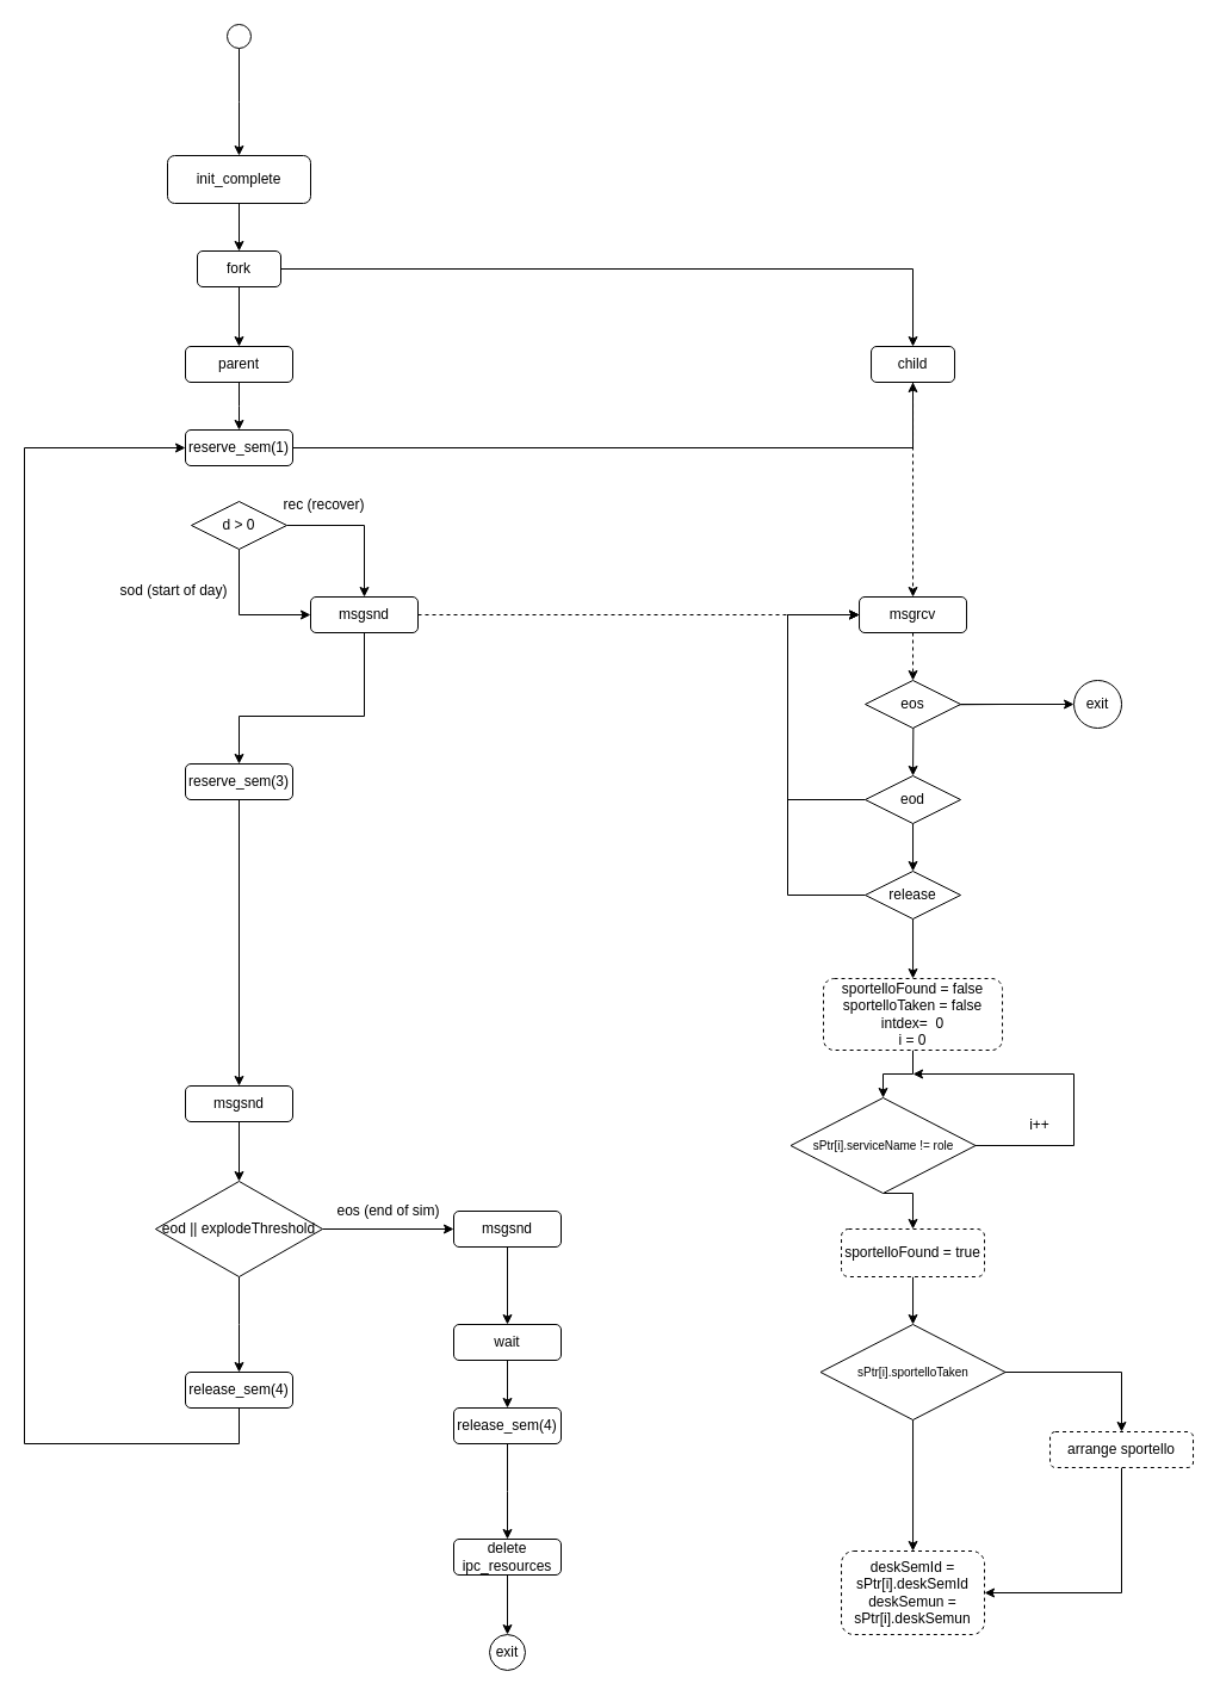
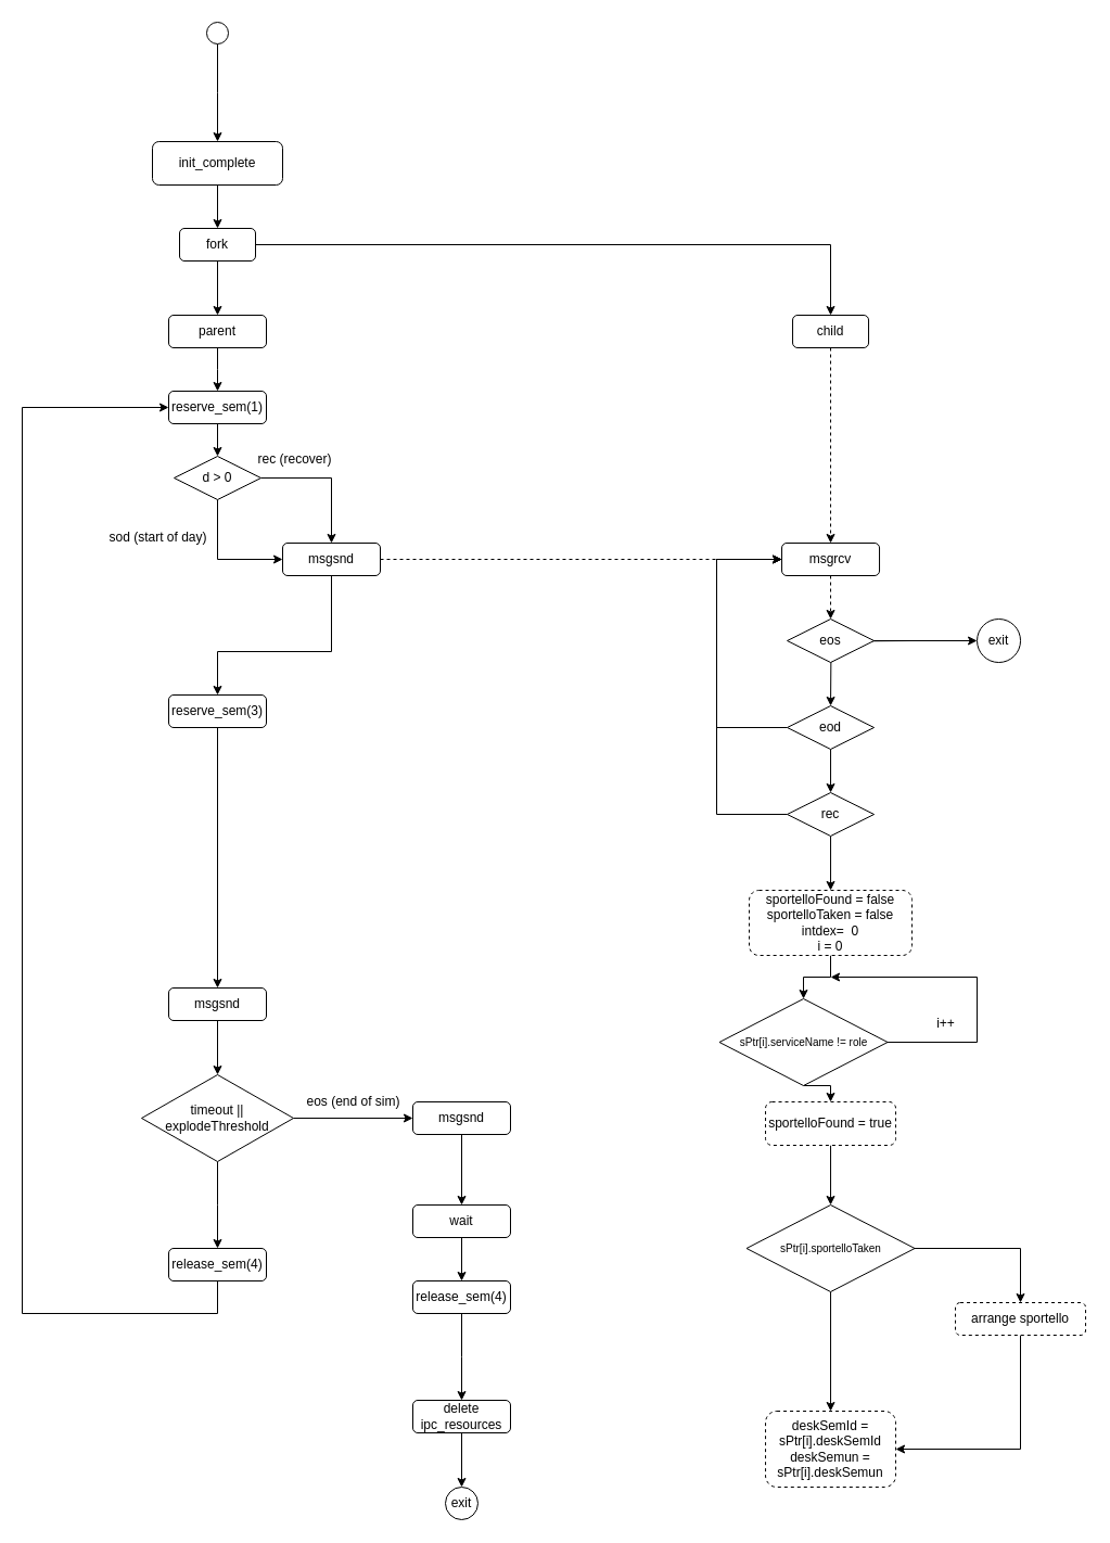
  <mxCell id="0" />
  <mxCell id="1" parent="0" />
  <mxCell id="2" style="edgeStyle=orthogonalEdgeStyle;rounded=0;orthogonalLoop=1;jettySize=auto;html=1;" edge="1" parent="1" source="3"><mxGeometry relative="1" as="geometry"><mxPoint x="200" y="130" as="targetPoint" /></mxGeometry></mxCell>
  <mxCell id="3" value="" style="ellipse;whiteSpace=wrap;html=1;aspect=fixed;" vertex="1" parent="1"><mxGeometry x="190" y="20" width="20" height="20" as="geometry" /></mxCell>
  <mxCell id="4" style="edgeStyle=orthogonalEdgeStyle;rounded=0;orthogonalLoop=1;jettySize=auto;html=1;" edge="1" parent="1" source="5" target="8"><mxGeometry relative="1" as="geometry"><mxPoint x="200" y="210" as="targetPoint" /></mxGeometry></mxCell>
  <mxCell id="5" value="init_complete" style="rounded=1;whiteSpace=wrap;html=1;" vertex="1" parent="1"><mxGeometry x="140" y="130" width="120" height="40" as="geometry" /></mxCell>
  <mxCell id="6" style="edgeStyle=orthogonalEdgeStyle;rounded=0;orthogonalLoop=1;jettySize=auto;html=1;" edge="1" parent="1" source="8" target="10"><mxGeometry relative="1" as="geometry"><mxPoint x="200" y="300" as="targetPoint" /></mxGeometry></mxCell>
  <mxCell id="7" style="edgeStyle=orthogonalEdgeStyle;rounded=0;orthogonalLoop=1;jettySize=auto;html=1;entryX=0.5;entryY=0;entryDx=0;entryDy=0;" edge="1" parent="1" source="8" target="12"><mxGeometry relative="1" as="geometry"><mxPoint x="460" y="225" as="targetPoint" /></mxGeometry></mxCell>
  <mxCell id="8" value="fork" style="rounded=1;whiteSpace=wrap;html=1;" vertex="1" parent="1"><mxGeometry x="165" y="210" width="70" height="30" as="geometry" /></mxCell>
  <mxCell id="9" style="edgeStyle=orthogonalEdgeStyle;rounded=0;orthogonalLoop=1;jettySize=auto;html=1;" edge="1" parent="1" source="10"><mxGeometry relative="1" as="geometry"><mxPoint x="200" y="360" as="targetPoint" /></mxGeometry></mxCell>
  <mxCell id="10" value="parent" style="rounded=1;whiteSpace=wrap;html=1;" vertex="1" parent="1"><mxGeometry x="155" y="290" width="90" height="30" as="geometry" /></mxCell>
  <mxCell id="11" style="edgeStyle=orthogonalEdgeStyle;rounded=0;orthogonalLoop=1;jettySize=auto;html=1;dashed=1;entryX=0.5;entryY=0;entryDx=0;entryDy=0;" edge="1" parent="1" source="12" target="13"><mxGeometry relative="1" as="geometry"><mxPoint x="765.04" y="370" as="targetPoint" /></mxGeometry></mxCell>
  <mxCell id="12" value="child" style="rounded=1;whiteSpace=wrap;html=1;" vertex="1" parent="1"><mxGeometry x="730.04" y="290" width="70" height="30" as="geometry" /></mxCell>
  <mxCell id="13" value="msgrcv" style="rounded=1;whiteSpace=wrap;html=1;" vertex="1" parent="1"><mxGeometry x="720.04" y="500" width="90" height="30" as="geometry" /></mxCell>
- <mxCell id="14" style="edgeStyle=orthogonalEdgeStyle;rounded=0;orthogonalLoop=1;jettySize=auto;html=1;" edge="1" parent="1" source="15" target="12"><mxGeometry relative="1" as="geometry" /></mxCell>
+ <mxCell id="14" style="edgeStyle=orthogonalEdgeStyle;rounded=0;orthogonalLoop=1;jettySize=auto;html=1;entryX=0.5;entryY=0;entryDx=0;entryDy=0;" edge="1" parent="1" source="15" target="28"><mxGeometry relative="1" as="geometry" /></mxCell>
  <mxCell id="15" value="reserve_sem(1)" style="rounded=1;whiteSpace=wrap;html=1;" vertex="1" parent="1"><mxGeometry x="155" y="360" width="90" height="30" as="geometry" /></mxCell>
  <mxCell id="16" style="edgeStyle=orthogonalEdgeStyle;rounded=0;orthogonalLoop=1;jettySize=auto;html=1;entryX=0;entryY=0.5;entryDx=0;entryDy=0;dashed=1;" edge="1" parent="1" source="18" target="13"><mxGeometry relative="1" as="geometry" /></mxCell>
  <mxCell id="17" style="edgeStyle=orthogonalEdgeStyle;rounded=0;orthogonalLoop=1;jettySize=auto;html=1;entryX=0.5;entryY=0;entryDx=0;entryDy=0;exitX=0.5;exitY=1;exitDx=0;exitDy=0;" edge="1" parent="1" source="18" target="20"><mxGeometry relative="1" as="geometry"><mxPoint x="305" y="590" as="sourcePoint" /><Array as="points"><mxPoint x="305" y="600" /><mxPoint x="200" y="600" /></Array></mxGeometry></mxCell>
  <mxCell id="18" value="msgsnd" style="rounded=1;whiteSpace=wrap;html=1;" vertex="1" parent="1"><mxGeometry x="260" y="500" width="90" height="30" as="geometry" /></mxCell>
  <mxCell id="19" style="edgeStyle=orthogonalEdgeStyle;rounded=0;orthogonalLoop=1;jettySize=auto;html=1;" edge="1" parent="1" source="20" target="22"><mxGeometry relative="1" as="geometry" /></mxCell>
  <mxCell id="20" value="reserve_sem(3)" style="rounded=1;whiteSpace=wrap;html=1;" vertex="1" parent="1"><mxGeometry x="155" y="640" width="90" height="30" as="geometry" /></mxCell>
  <mxCell id="21" style="edgeStyle=orthogonalEdgeStyle;rounded=0;orthogonalLoop=1;jettySize=auto;html=1;" edge="1" parent="1" source="22" target="25"><mxGeometry relative="1" as="geometry"><mxPoint x="200" y="990" as="targetPoint" /></mxGeometry></mxCell>
  <mxCell id="22" value="msgsnd" style="rounded=1;whiteSpace=wrap;html=1;" vertex="1" parent="1"><mxGeometry x="155" y="910" width="90" height="30" as="geometry" /></mxCell>
  <mxCell id="23" style="edgeStyle=orthogonalEdgeStyle;rounded=0;orthogonalLoop=1;jettySize=auto;html=1;" edge="1" parent="1" source="25" target="32"><mxGeometry relative="1" as="geometry" /></mxCell>
  <mxCell id="24" style="edgeStyle=orthogonalEdgeStyle;rounded=0;orthogonalLoop=1;jettySize=auto;html=1;exitX=0.5;exitY=1;exitDx=0;exitDy=0;" edge="1" parent="1" source="25"><mxGeometry relative="1" as="geometry"><mxPoint x="200" y="1150" as="targetPoint" /></mxGeometry></mxCell>
- <mxCell id="25" value="eod || explodeThreshold" style="rhombus;whiteSpace=wrap;html=1;" vertex="1" parent="1"><mxGeometry x="130" y="990" width="140" height="80" as="geometry" /></mxCell>
+ <mxCell id="25" value="timeout || explodeThreshold" style="rhombus;whiteSpace=wrap;html=1;" vertex="1" parent="1"><mxGeometry x="130" y="990" width="140" height="80" as="geometry" /></mxCell>
  <mxCell id="26" style="edgeStyle=orthogonalEdgeStyle;rounded=0;orthogonalLoop=1;jettySize=auto;html=1;exitX=1;exitY=0.5;exitDx=0;exitDy=0;entryX=0.5;entryY=0;entryDx=0;entryDy=0;" edge="1" parent="1" source="28" target="18"><mxGeometry relative="1" as="geometry"><mxPoint x="300" y="440" as="targetPoint" /></mxGeometry></mxCell>
  <mxCell id="27" style="edgeStyle=orthogonalEdgeStyle;rounded=0;orthogonalLoop=1;jettySize=auto;html=1;entryX=0;entryY=0.5;entryDx=0;entryDy=0;" edge="1" parent="1" source="28" target="18"><mxGeometry relative="1" as="geometry"><Array as="points"><mxPoint x="200" y="515" /></Array></mxGeometry></mxCell>
  <mxCell id="28" value="d &amp;gt; 0" style="rhombus;whiteSpace=wrap;html=1;" vertex="1" parent="1"><mxGeometry x="160" y="420" width="80" height="40" as="geometry" /></mxCell>
  <mxCell id="29" value="rec (recover)" style="text;html=1;align=center;verticalAlign=middle;resizable=0;points=[];autosize=1;strokeColor=none;fillColor=none;" vertex="1" parent="1"><mxGeometry x="226" y="408" width="90" height="30" as="geometry" /></mxCell>
  <mxCell id="30" value="sod (start of day)" style="text;html=1;align=center;verticalAlign=middle;resizable=0;points=[];autosize=1;strokeColor=none;fillColor=none;" vertex="1" parent="1"><mxGeometry x="90" y="480" width="110" height="30" as="geometry" /></mxCell>
  <mxCell id="31" style="edgeStyle=orthogonalEdgeStyle;rounded=0;orthogonalLoop=1;jettySize=auto;html=1;" edge="1" parent="1" source="32"><mxGeometry relative="1" as="geometry"><mxPoint x="425" y="1110" as="targetPoint" /></mxGeometry></mxCell>
  <mxCell id="32" value="msgsnd" style="rounded=1;whiteSpace=wrap;html=1;" vertex="1" parent="1"><mxGeometry x="380" y="1015" width="90" height="30" as="geometry" /></mxCell>
  <mxCell id="33" value="eos (end of sim)" style="text;html=1;align=center;verticalAlign=middle;resizable=0;points=[];autosize=1;strokeColor=none;fillColor=none;" vertex="1" parent="1"><mxGeometry x="270" y="1000" width="110" height="30" as="geometry" /></mxCell>
  <mxCell id="34" style="edgeStyle=orthogonalEdgeStyle;rounded=0;orthogonalLoop=1;jettySize=auto;html=1;" edge="1" parent="1" source="35"><mxGeometry relative="1" as="geometry"><mxPoint x="425" y="1290" as="targetPoint" /></mxGeometry></mxCell>
  <mxCell id="35" value="release_sem(4)" style="rounded=1;whiteSpace=wrap;html=1;" vertex="1" parent="1"><mxGeometry x="380" y="1180" width="90" height="30" as="geometry" /></mxCell>
  <mxCell id="36" style="edgeStyle=orthogonalEdgeStyle;rounded=0;orthogonalLoop=1;jettySize=auto;html=1;exitX=0.5;exitY=1;exitDx=0;exitDy=0;entryX=0.5;entryY=0;entryDx=0;entryDy=0;" edge="1" parent="1" source="37" target="35"><mxGeometry relative="1" as="geometry" /></mxCell>
  <mxCell id="37" value="wait" style="rounded=1;whiteSpace=wrap;html=1;" vertex="1" parent="1"><mxGeometry x="380" y="1110" width="90" height="30" as="geometry" /></mxCell>
  <mxCell id="38" style="edgeStyle=orthogonalEdgeStyle;rounded=0;orthogonalLoop=1;jettySize=auto;html=1;" edge="1" parent="1" source="39" target="40"><mxGeometry relative="1" as="geometry"><mxPoint x="425" y="1410" as="targetPoint" /></mxGeometry></mxCell>
  <mxCell id="39" value="delete ipc_resources" style="rounded=1;whiteSpace=wrap;html=1;" vertex="1" parent="1"><mxGeometry x="380" y="1290" width="90" height="30" as="geometry" /></mxCell>
  <mxCell id="40" value="exit" style="ellipse;whiteSpace=wrap;html=1;aspect=fixed;" vertex="1" parent="1"><mxGeometry x="410" y="1370" width="30" height="30" as="geometry" /></mxCell>
  <mxCell id="41" style="edgeStyle=orthogonalEdgeStyle;rounded=0;orthogonalLoop=1;jettySize=auto;html=1;entryX=0;entryY=0.5;entryDx=0;entryDy=0;" edge="1" parent="1" source="42" target="15"><mxGeometry relative="1" as="geometry"><mxPoint x="20" y="370" as="targetPoint" /><Array as="points"><mxPoint x="200" y="1210" /><mxPoint x="20" y="1210" /><mxPoint x="20" y="375" /></Array></mxGeometry></mxCell>
  <mxCell id="42" value="release_sem(4)" style="rounded=1;whiteSpace=wrap;html=1;" vertex="1" parent="1"><mxGeometry x="155" y="1150" width="90" height="30" as="geometry" /></mxCell>
  <mxCell id="43" value="" style="edgeStyle=orthogonalEdgeStyle;rounded=0;orthogonalLoop=1;jettySize=auto;html=1;dashed=1;" edge="1" parent="1" source="13" target="46"><mxGeometry relative="1" as="geometry"><mxPoint x="765.04" y="610" as="targetPoint" /><mxPoint x="765.04" y="530" as="sourcePoint" /></mxGeometry></mxCell>
  <mxCell id="44" style="edgeStyle=orthogonalEdgeStyle;rounded=0;orthogonalLoop=1;jettySize=auto;html=1;" edge="1" parent="1" source="46" target="47"><mxGeometry relative="1" as="geometry"><mxPoint x="900.04" y="590" as="targetPoint" /></mxGeometry></mxCell>
  <mxCell id="45" style="edgeStyle=orthogonalEdgeStyle;rounded=0;orthogonalLoop=1;jettySize=auto;html=1;" edge="1" parent="1"><mxGeometry relative="1" as="geometry"><mxPoint x="765.04" y="650" as="targetPoint" /><mxPoint x="840.04" y="590" as="sourcePoint" /></mxGeometry></mxCell>
  <mxCell id="46" value="eos" style="rhombus;whiteSpace=wrap;html=1;" vertex="1" parent="1"><mxGeometry x="725.04" y="570" width="80" height="40" as="geometry" /></mxCell>
  <mxCell id="47" value="exit" style="ellipse;whiteSpace=wrap;html=1;aspect=fixed;" vertex="1" parent="1"><mxGeometry x="900.04" y="570" width="40" height="40" as="geometry" /></mxCell>
  <mxCell id="48" style="edgeStyle=orthogonalEdgeStyle;rounded=0;orthogonalLoop=1;jettySize=auto;html=1;exitX=0;exitY=0.5;exitDx=0;exitDy=0;entryX=0;entryY=0.5;entryDx=0;entryDy=0;" edge="1" parent="1" source="50" target="13"><mxGeometry relative="1" as="geometry"><mxPoint x="650.04" y="530" as="targetPoint" /><Array as="points"><mxPoint x="660.04" y="670" /><mxPoint x="660.04" y="515" /></Array></mxGeometry></mxCell>
  <mxCell id="49" style="edgeStyle=orthogonalEdgeStyle;rounded=0;orthogonalLoop=1;jettySize=auto;html=1;exitX=0.5;exitY=1;exitDx=0;exitDy=0;entryX=0.5;entryY=0;entryDx=0;entryDy=0;" edge="1" parent="1" source="50" target="53"><mxGeometry relative="1" as="geometry" /></mxCell>
  <mxCell id="50" value="eod" style="rhombus;whiteSpace=wrap;html=1;" vertex="1" parent="1"><mxGeometry x="725.04" y="650" width="80" height="40" as="geometry" /></mxCell>
  <mxCell id="51" style="edgeStyle=orthogonalEdgeStyle;rounded=0;orthogonalLoop=1;jettySize=auto;html=1;exitX=0;exitY=0.5;exitDx=0;exitDy=0;entryX=0;entryY=0.5;entryDx=0;entryDy=0;" edge="1" parent="1" source="53" target="13"><mxGeometry relative="1" as="geometry"><mxPoint x="660.04" y="660" as="targetPoint" /><Array as="points"><mxPoint x="660.04" y="750" /><mxPoint x="660.04" y="515" /></Array></mxGeometry></mxCell>
  <mxCell id="52" style="edgeStyle=orthogonalEdgeStyle;rounded=0;orthogonalLoop=1;jettySize=auto;html=1;" edge="1" parent="1" source="53" target="55"><mxGeometry relative="1" as="geometry"><mxPoint x="765.04" y="810" as="targetPoint" /></mxGeometry></mxCell>
- <mxCell id="53" value="release" style="rhombus;whiteSpace=wrap;html=1;" vertex="1" parent="1"><mxGeometry x="725.04" y="730" width="80" height="40" as="geometry" /></mxCell>
+ <mxCell id="53" value="rec" style="rhombus;whiteSpace=wrap;html=1;" vertex="1" parent="1"><mxGeometry x="725.04" y="730" width="80" height="40" as="geometry" /></mxCell>
  <mxCell id="54" style="edgeStyle=orthogonalEdgeStyle;rounded=0;orthogonalLoop=1;jettySize=auto;html=1;entryX=0.5;entryY=0;entryDx=0;entryDy=0;" edge="1" parent="1" source="55" target="58"><mxGeometry relative="1" as="geometry" /></mxCell>
  <mxCell id="55" value="&lt;div&gt;sportelloFound = false&lt;/div&gt;&lt;div&gt;sportelloTaken = false&lt;/div&gt;&lt;div&gt;intdex=&amp;nbsp; 0&lt;/div&gt;&lt;div&gt;i = 0&lt;br&gt;&lt;/div&gt;" style="rounded=1;whiteSpace=wrap;html=1;dashed=1;" vertex="1" parent="1"><mxGeometry x="690.04" y="820" width="150" height="60" as="geometry" /></mxCell>
  <mxCell id="56" style="edgeStyle=orthogonalEdgeStyle;rounded=0;orthogonalLoop=1;jettySize=auto;html=1;exitX=1;exitY=0.5;exitDx=0;exitDy=0;" edge="1" parent="1" source="58"><mxGeometry relative="1" as="geometry"><mxPoint x="765.04" y="900" as="targetPoint" /><Array as="points"><mxPoint x="900.04" y="960" /><mxPoint x="900.04" y="900" /></Array></mxGeometry></mxCell>
  <mxCell id="57" style="edgeStyle=orthogonalEdgeStyle;rounded=0;orthogonalLoop=1;jettySize=auto;html=1;exitX=0.5;exitY=1;exitDx=0;exitDy=0;entryX=0.5;entryY=0;entryDx=0;entryDy=0;" edge="1" parent="1" source="58" target="64"><mxGeometry relative="1" as="geometry" /></mxCell>
  <mxCell id="58" value="&lt;div align=&quot;center&quot;&gt;&lt;font style=&quot;font-size: 10px;&quot;&gt;sPtr[i].serviceName != role&lt;/font&gt;&lt;/div&gt;" style="rhombus;whiteSpace=wrap;html=1;align=center;" vertex="1" parent="1"><mxGeometry x="662.54" y="920" width="155" height="80" as="geometry" /></mxCell>
  <mxCell id="59" value="i++" style="text;html=1;align=center;verticalAlign=middle;resizable=0;points=[];autosize=1;strokeColor=none;fillColor=none;" vertex="1" parent="1"><mxGeometry x="851.04" y="928" width="40" height="30" as="geometry" /></mxCell>
  <mxCell id="60" style="edgeStyle=orthogonalEdgeStyle;rounded=0;orthogonalLoop=1;jettySize=auto;html=1;" edge="1" parent="1" source="62" target="66"><mxGeometry relative="1" as="geometry"><mxPoint x="940.04" y="1210" as="targetPoint" /></mxGeometry></mxCell>
  <mxCell id="61" style="edgeStyle=orthogonalEdgeStyle;rounded=0;orthogonalLoop=1;jettySize=auto;html=1;entryX=0.5;entryY=0;entryDx=0;entryDy=0;" edge="1" parent="1" source="62" target="67"><mxGeometry relative="1" as="geometry" /></mxCell>
  <mxCell id="62" value="&lt;div align=&quot;center&quot;&gt;&lt;font style=&quot;font-size: 10px;&quot;&gt;sPtr[i].sportelloTaken&lt;br&gt;&lt;/font&gt;&lt;/div&gt;" style="rhombus;whiteSpace=wrap;html=1;align=center;" vertex="1" parent="1"><mxGeometry x="687.54" y="1110" width="155" height="80" as="geometry" /></mxCell>
  <mxCell id="63" style="edgeStyle=orthogonalEdgeStyle;rounded=0;orthogonalLoop=1;jettySize=auto;html=1;" edge="1" parent="1" source="64" target="62"><mxGeometry relative="1" as="geometry" /></mxCell>
- <mxCell id="64" value="sportelloFound = true" style="rounded=1;whiteSpace=wrap;html=1;dashed=1;" vertex="1" parent="1"><mxGeometry x="705.04" y="1030" width="120" height="40" as="geometry" /></mxCell>
+ <mxCell id="64" value="sportelloFound = true" style="rounded=1;whiteSpace=wrap;html=1;dashed=1;" vertex="1" parent="1"><mxGeometry x="705.04" y="1015" width="120" height="40" as="geometry" /></mxCell>
  <mxCell id="65" style="edgeStyle=orthogonalEdgeStyle;rounded=0;orthogonalLoop=1;jettySize=auto;html=1;entryX=1;entryY=0.5;entryDx=0;entryDy=0;" edge="1" parent="1" source="66" target="67"><mxGeometry relative="1" as="geometry"><Array as="points"><mxPoint x="940.04" y="1335" /></Array></mxGeometry></mxCell>
  <mxCell id="66" value="arrange sportello" style="rounded=1;whiteSpace=wrap;html=1;dashed=1;" vertex="1" parent="1"><mxGeometry x="880.04" y="1200" width="120" height="30" as="geometry" /></mxCell>
  <mxCell id="67" value="&lt;div&gt;deskSemId = sPtr[i].deskSemId&lt;/div&gt;&lt;div&gt;deskSemun = sPtr[i].deskSemun&lt;br&gt;&lt;/div&gt;" style="rounded=1;whiteSpace=wrap;html=1;dashed=1;" vertex="1" parent="1"><mxGeometry x="705.04" y="1300" width="120" height="70" as="geometry" /></mxCell>
